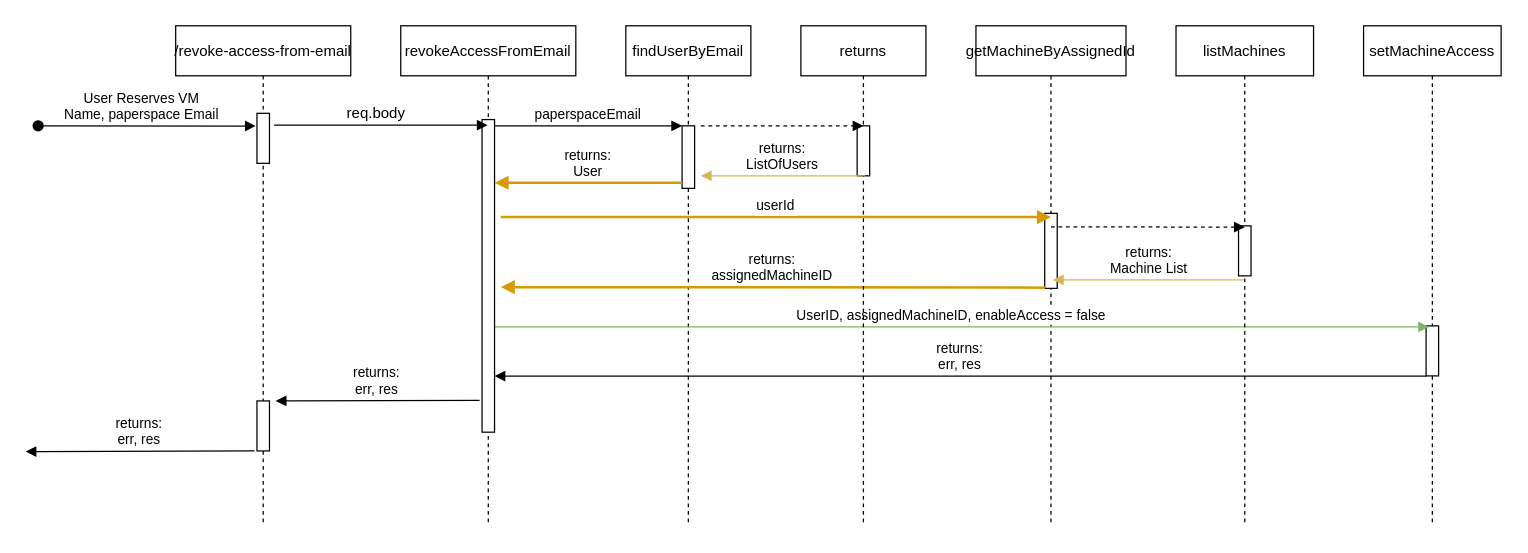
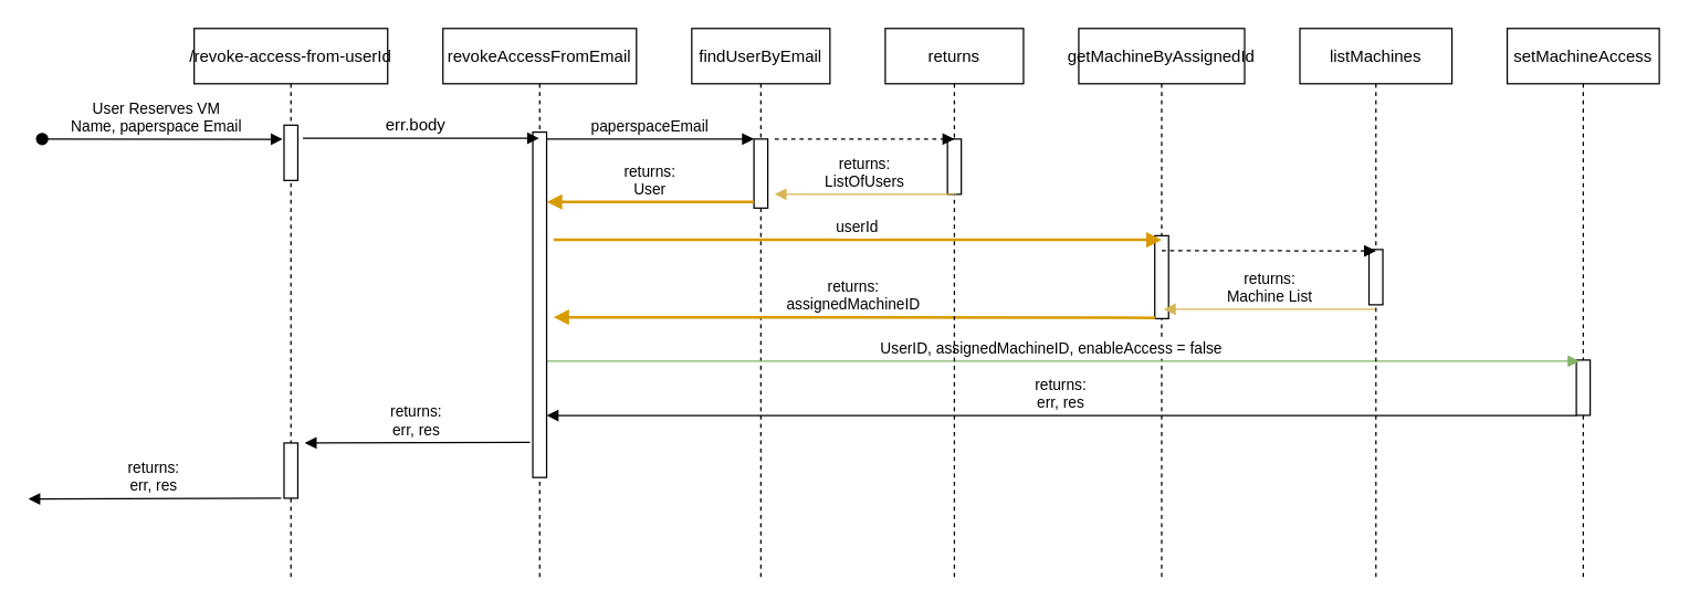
  <mxCell id="0" />
  <mxCell id="1" parent="0" />
- <mxCell id="2" value="/revoke-access-from-email" style="shape=umlLifeline;perimeter=lifelinePerimeter;container=1;collapsible=0;recursiveResize=0;rounded=0;shadow=0;strokeWidth=1;" parent="1" vertex="1"><mxGeometry x="140" y="20" width="140" height="400" as="geometry" /></mxCell>
+ <mxCell id="2" value="/revoke-access-from-userId" style="shape=umlLifeline;perimeter=lifelinePerimeter;container=1;collapsible=0;recursiveResize=0;rounded=0;shadow=0;strokeWidth=1;" parent="1" vertex="1"><mxGeometry x="140" y="20" width="140" height="400" as="geometry" /></mxCell>
  <mxCell id="3" value="User Reserves VM&#10;Name, paperspace Email" style="verticalAlign=bottom;startArrow=oval;endArrow=block;startSize=8;shadow=0;strokeWidth=1;entryX=-0.1;entryY=0.254;entryDx=0;entryDy=0;entryPerimeter=0;" parent="2" target="4" edge="1"><mxGeometry x="-0.048" relative="1" as="geometry"><mxPoint x="-110" y="80" as="sourcePoint" /><mxPoint x="40" y="70" as="targetPoint" /><mxPoint as="offset" /></mxGeometry></mxCell>
  <mxCell id="4" value="" style="points=[];perimeter=orthogonalPerimeter;rounded=0;shadow=0;strokeWidth=1;" parent="2" vertex="1"><mxGeometry x="65" y="70" width="10" height="40" as="geometry" /></mxCell>
  <mxCell id="5" value="" style="points=[];perimeter=orthogonalPerimeter;rounded=0;shadow=0;strokeWidth=1;" parent="2" vertex="1"><mxGeometry x="65" y="300" width="10" height="40" as="geometry" /></mxCell>
  <mxCell id="6" value="findUserByEmail" style="shape=umlLifeline;perimeter=lifelinePerimeter;container=1;collapsible=0;recursiveResize=0;rounded=0;shadow=0;strokeWidth=1;" parent="1" vertex="1"><mxGeometry x="500" y="20" width="100" height="400" as="geometry" /></mxCell>
  <mxCell id="7" value="" style="points=[];perimeter=orthogonalPerimeter;rounded=0;shadow=0;strokeWidth=1;" parent="6" vertex="1"><mxGeometry x="45" y="80" width="10" height="50" as="geometry" /></mxCell>
  <mxCell id="8" value="paperspaceEmail" style="verticalAlign=bottom;endArrow=block;entryX=0;entryY=0;shadow=0;strokeWidth=1;" parent="1" source="18" target="7" edge="1"><mxGeometry relative="1" as="geometry"><mxPoint x="325" y="100" as="sourcePoint" /></mxGeometry></mxCell>
  <mxCell id="9" value="returns:&#10;User" style="verticalAlign=bottom;endArrow=block;shadow=0;strokeWidth=2;entryX=0.536;entryY=0.314;entryDx=0;entryDy=0;entryPerimeter=0;fillColor=#ffe6cc;strokeColor=#d79b00;" parent="1" source="7" target="17" edge="1"><mxGeometry relative="1" as="geometry"><mxPoint x="290" y="140" as="sourcePoint" /><mxPoint x="210" y="139" as="targetPoint" /></mxGeometry></mxCell>
  <mxCell id="10" value="getMachineByAssignedId" style="shape=umlLifeline;perimeter=lifelinePerimeter;container=1;collapsible=0;recursiveResize=0;rounded=0;shadow=0;strokeWidth=1;" parent="1" vertex="1"><mxGeometry x="780" y="20" width="120" height="400" as="geometry" /></mxCell>
  <mxCell id="11" value="" style="points=[];perimeter=orthogonalPerimeter;rounded=0;shadow=0;strokeWidth=1;" parent="10" vertex="1"><mxGeometry x="55" y="150" width="10" height="60" as="geometry" /></mxCell>
  <mxCell id="12" value="returns:&#10;assignedMachineID" style="verticalAlign=bottom;endArrow=block;shadow=0;strokeWidth=2;exitX=0.029;exitY=0.99;exitDx=0;exitDy=0;exitPerimeter=0;fillColor=#ffe6cc;strokeColor=#d79b00;" parent="1" source="11" edge="1"><mxGeometry relative="1" as="geometry"><mxPoint x="545" y="200" as="sourcePoint" /><mxPoint x="400" y="229" as="targetPoint" /></mxGeometry></mxCell>
  <mxCell id="13" value="setMachineAccess" style="shape=umlLifeline;perimeter=lifelinePerimeter;container=1;collapsible=0;recursiveResize=0;rounded=0;shadow=0;strokeWidth=1;" parent="1" vertex="1"><mxGeometry x="1090" y="20" width="110" height="400" as="geometry" /></mxCell>
  <mxCell id="14" value="" style="points=[];perimeter=orthogonalPerimeter;rounded=0;shadow=0;strokeWidth=1;" parent="13" vertex="1"><mxGeometry x="50" y="240" width="10" height="40" as="geometry" /></mxCell>
  <mxCell id="15" value="UserID, assignedMachineID, enableAccess = false" style="verticalAlign=bottom;endArrow=block;entryX=0.233;entryY=0.021;shadow=0;strokeWidth=1;entryDx=0;entryDy=0;entryPerimeter=0;fillColor=#d5e8d4;strokeColor=#82b366;" parent="1" source="17" target="14" edge="1"><mxGeometry x="-0.014" relative="1" as="geometry"><mxPoint x="510" y="260" as="sourcePoint" /><mxPoint x="695" y="260" as="targetPoint" /><mxPoint as="offset" /></mxGeometry></mxCell>
  <mxCell id="16" value="returns:&#10;err, res" style="verticalAlign=bottom;endArrow=block;shadow=0;strokeWidth=1;exitX=0.033;exitY=1.004;exitDx=0;exitDy=0;exitPerimeter=0;" parent="1" source="14" target="18" edge="1"><mxGeometry relative="1" as="geometry"><mxPoint x="700.62" y="300" as="sourcePoint" /><mxPoint x="359.997" y="300" as="targetPoint" /></mxGeometry></mxCell>
  <mxCell id="17" value="revokeAccessFromEmail" style="shape=umlLifeline;perimeter=lifelinePerimeter;container=1;collapsible=0;recursiveResize=0;rounded=0;shadow=0;strokeWidth=1;" parent="1" vertex="1"><mxGeometry x="320" y="20" width="140" height="400" as="geometry" /></mxCell>
  <mxCell id="18" value="" style="points=[];perimeter=orthogonalPerimeter;rounded=0;shadow=0;strokeWidth=1;" parent="17" vertex="1"><mxGeometry x="65" y="75" width="10" height="250" as="geometry" /></mxCell>
  <mxCell id="19" value="" style="verticalAlign=bottom;endArrow=block;shadow=0;strokeWidth=1;exitX=1.367;exitY=0.238;exitDx=0;exitDy=0;exitPerimeter=0;" parent="1" source="4" target="17" edge="1"><mxGeometry relative="1" as="geometry"><mxPoint x="220" y="100" as="sourcePoint" /><mxPoint x="387.33" y="102" as="targetPoint" /></mxGeometry></mxCell>
- <mxCell id="20" value="req.body" style="text;html=1;align=center;verticalAlign=middle;resizable=0;points=[];autosize=1;" parent="1" vertex="1"><mxGeometry x="270" y="80" width="60" height="20" as="geometry" /></mxCell>
+ <mxCell id="20" value="err.body" style="text;html=1;align=center;verticalAlign=middle;resizable=0;points=[];autosize=1;" parent="1" vertex="1"><mxGeometry x="270" y="80" width="60" height="20" as="geometry" /></mxCell>
  <mxCell id="21" value="returns:&#10;err, res" style="verticalAlign=bottom;endArrow=block;shadow=0;strokeWidth=1;exitX=-0.2;exitY=0.898;exitDx=0;exitDy=0;exitPerimeter=0;" parent="1" source="18" edge="1"><mxGeometry relative="1" as="geometry"><mxPoint x="645.33" y="320" as="sourcePoint" /><mxPoint x="220" y="320" as="targetPoint" /></mxGeometry></mxCell>
  <mxCell id="22" value="returns:&#10;err, res" style="verticalAlign=bottom;endArrow=block;shadow=0;strokeWidth=1;exitX=-0.2;exitY=0.898;exitDx=0;exitDy=0;exitPerimeter=0;" parent="1" edge="1"><mxGeometry relative="1" as="geometry"><mxPoint x="203" y="360" as="sourcePoint" /><mxPoint x="20" y="360.5" as="targetPoint" /></mxGeometry></mxCell>
  <mxCell id="23" value="listMachines" style="shape=umlLifeline;perimeter=lifelinePerimeter;container=1;collapsible=0;recursiveResize=0;rounded=0;shadow=0;strokeWidth=1;" parent="1" vertex="1"><mxGeometry x="940" y="20" width="110" height="400" as="geometry" /></mxCell>
  <mxCell id="24" value="" style="points=[];perimeter=orthogonalPerimeter;rounded=0;shadow=0;strokeWidth=1;" parent="23" vertex="1"><mxGeometry x="50" y="160" width="10" height="40" as="geometry" /></mxCell>
  <mxCell id="25" value="returns" style="shape=umlLifeline;perimeter=lifelinePerimeter;container=1;collapsible=0;recursiveResize=0;rounded=0;shadow=0;strokeWidth=1;" parent="1" vertex="1"><mxGeometry x="640" y="20" width="100" height="400" as="geometry" /></mxCell>
  <mxCell id="26" value="" style="points=[];perimeter=orthogonalPerimeter;rounded=0;shadow=0;strokeWidth=1;" parent="25" vertex="1"><mxGeometry x="45" y="80" width="10" height="40" as="geometry" /></mxCell>
  <mxCell id="27" value="" style="verticalAlign=bottom;endArrow=block;entryX=0;entryY=0;shadow=0;strokeWidth=1;dashed=1;" parent="1" edge="1"><mxGeometry relative="1" as="geometry"><mxPoint x="560" y="100" as="sourcePoint" /><mxPoint x="690" y="100" as="targetPoint" /></mxGeometry></mxCell>
  <mxCell id="28" value="returns:&#10;ListOfUsers" style="verticalAlign=bottom;endArrow=block;shadow=0;strokeWidth=1;entryX=0.536;entryY=0.314;entryDx=0;entryDy=0;entryPerimeter=0;fillColor=#fff2cc;strokeColor=#d6b656;" parent="1" edge="1"><mxGeometry relative="1" as="geometry"><mxPoint x="691.4" y="140" as="sourcePoint" /><mxPoint x="560" y="140" as="targetPoint" /></mxGeometry></mxCell>
  <mxCell id="29" value="" style="verticalAlign=bottom;endArrow=block;shadow=0;strokeWidth=1;dashed=1;exitX=0.5;exitY=0.402;exitDx=0;exitDy=0;exitPerimeter=0;" parent="1" source="10" edge="1"><mxGeometry relative="1" as="geometry"><mxPoint x="570" y="180" as="sourcePoint" /><mxPoint x="995" y="181" as="targetPoint" /></mxGeometry></mxCell>
  <mxCell id="30" value="returns:&#10;Machine List" style="verticalAlign=bottom;endArrow=block;shadow=0;strokeWidth=1;entryX=0.513;entryY=0.508;entryDx=0;entryDy=0;entryPerimeter=0;fillColor=#fff2cc;strokeColor=#d6b656;" parent="1" source="23" target="10" edge="1"><mxGeometry relative="1" as="geometry"><mxPoint x="845.29" y="239.4" as="sourcePoint" /><mxPoint x="420" y="239" as="targetPoint" /></mxGeometry></mxCell>
  <mxCell id="31" value="userId" style="verticalAlign=bottom;endArrow=block;shadow=0;strokeWidth=2;fillColor=#ffe6cc;strokeColor=#d79b00;" edge="1" parent="1"><mxGeometry relative="1" as="geometry"><mxPoint x="400" y="173" as="sourcePoint" /><mxPoint x="840" y="173" as="targetPoint" /></mxGeometry></mxCell>
